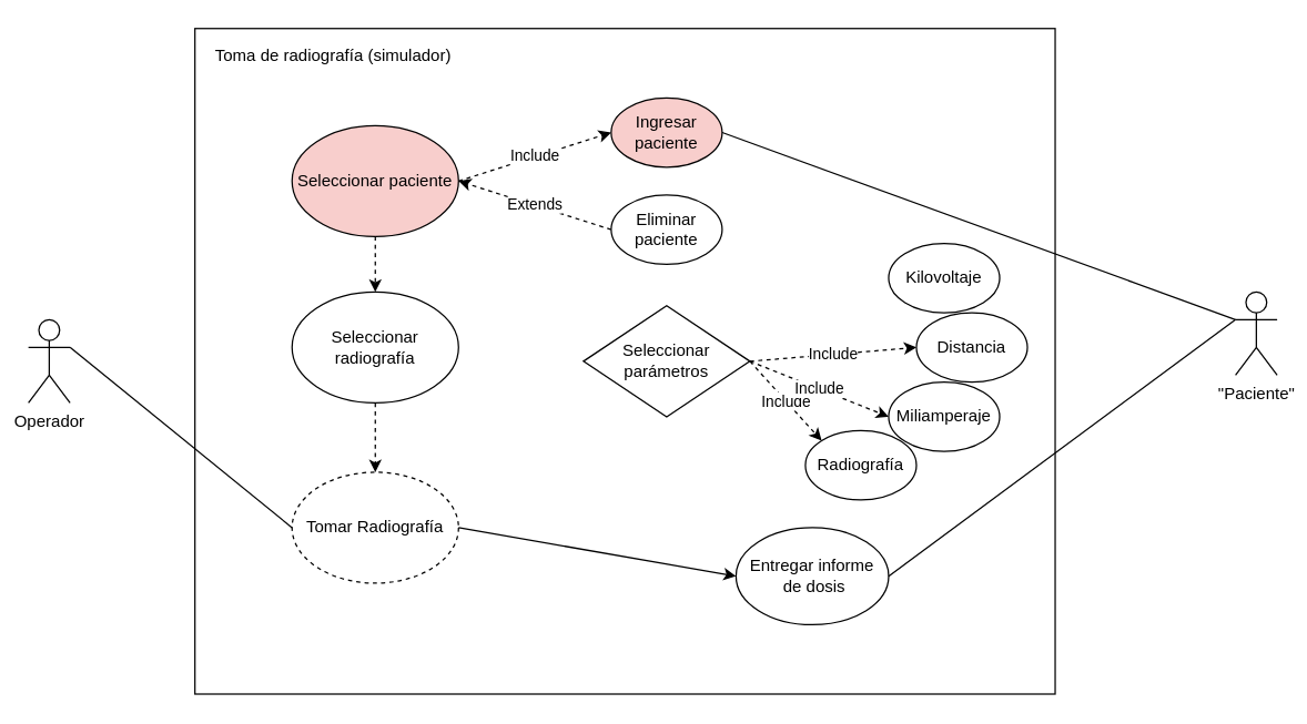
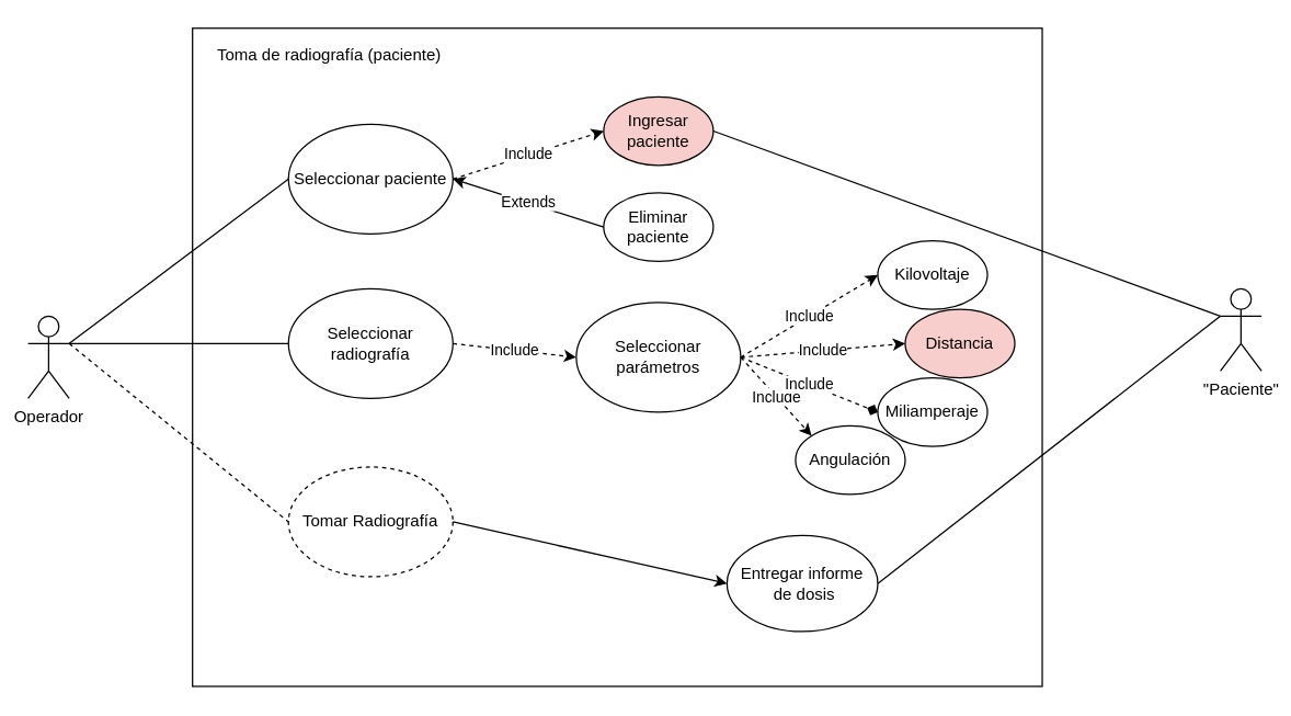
  <mxCell id="0" />
  <mxCell id="1" parent="0" />
  <mxCell id="2" value="Operador" style="shape=umlActor;verticalLabelPosition=bottom;verticalAlign=top;html=1;outlineConnect=0;" vertex="1" parent="1"><mxGeometry x="20" y="230" width="30" height="60" as="geometry" /></mxCell>
- <mxCell id="3" style="edgeStyle=orthogonalEdgeStyle;rounded=0;orthogonalLoop=1;jettySize=auto;html=1;exitX=0.5;exitY=1;exitDx=0;exitDy=0;entryX=0.5;entryY=0;entryDx=0;entryDy=0;dashed=1;" edge="1" parent="1" source="4" target="7"><mxGeometry relative="1" as="geometry" /></mxCell>
- <mxCell id="4" value="Seleccionar paciente" style="ellipse;whiteSpace=wrap;html=1;fillColor=#f8cecc;" vertex="1" parent="1"><mxGeometry x="210" y="90" width="120" height="80" as="geometry" /></mxCell>
+ <mxCell id="4" value="Seleccionar paciente" style="ellipse;whiteSpace=wrap;html=1;" vertex="1" parent="1"><mxGeometry x="210" y="90" width="120" height="80" as="geometry" /></mxCell>
  <mxCell id="5" value="Kilovoltaje" style="ellipse;whiteSpace=wrap;html=1;" vertex="1" parent="1"><mxGeometry x="640" y="175" width="80" height="50" as="geometry" /></mxCell>
- <mxCell id="6" style="edgeStyle=orthogonalEdgeStyle;rounded=0;orthogonalLoop=1;jettySize=auto;html=1;exitX=0.5;exitY=1;exitDx=0;exitDy=0;entryX=0.5;entryY=0;entryDx=0;entryDy=0;dashed=1;" edge="1" parent="1" source="7" target="24"><mxGeometry relative="1" as="geometry" /></mxCell>
  <mxCell id="7" value="Seleccionar radiografía" style="ellipse;whiteSpace=wrap;html=1;" vertex="1" parent="1"><mxGeometry x="210" y="210" width="120" height="80" as="geometry" /></mxCell>
- <mxCell id="8" value="Seleccionar parámetros" style="rhombus;whiteSpace=wrap;html=1;" vertex="1" parent="1"><mxGeometry x="420" y="220" width="120" height="80" as="geometry" /></mxCell>
+ <mxCell id="8" value="Seleccionar parámetros" style="ellipse;whiteSpace=wrap;html=1;" vertex="1" parent="1"><mxGeometry x="420" y="220" width="120" height="80" as="geometry" /></mxCell>
  <mxCell id="9" value="Ingresar paciente" style="ellipse;whiteSpace=wrap;html=1;fillColor=#f8cecc;" vertex="1" parent="1"><mxGeometry x="440" y="70" width="80" height="50" as="geometry" /></mxCell>
  <mxCell id="10" value="Miliamperaje" style="ellipse;whiteSpace=wrap;html=1;" vertex="1" parent="1"><mxGeometry x="640" y="275" width="80" height="50" as="geometry" /></mxCell>
- <mxCell id="11" value="Radiografía" style="ellipse;whiteSpace=wrap;html=1;" vertex="1" parent="1"><mxGeometry x="580" y="310" width="80" height="50" as="geometry" /></mxCell>
- <mxCell id="14" value="Distancia" style="ellipse;whiteSpace=wrap;html=1;" vertex="1" parent="1"><mxGeometry x="660" y="225" width="80" height="50" as="geometry" /></mxCell>
+ <mxCell id="11" value="Angulación" style="ellipse;whiteSpace=wrap;html=1;" vertex="1" parent="1"><mxGeometry x="580" y="310" width="80" height="50" as="geometry" /></mxCell>
+ <mxCell id="12" value="" style="endArrow=none;html=1;entryX=0;entryY=0.5;entryDx=0;entryDy=0;exitX=1;exitY=0.333;exitDx=0;exitDy=0;exitPerimeter=0;" edge="1" parent="1" source="2" target="4"><mxGeometry width="50" height="50" relative="1" as="geometry"><mxPoint x="400" y="360" as="sourcePoint" /><mxPoint x="450" y="310" as="targetPoint" /><Array as="points"><mxPoint x="130" y="190" /></Array></mxGeometry></mxCell>
+ <mxCell id="13" value="" style="endArrow=none;html=1;entryX=0;entryY=0.5;entryDx=0;entryDy=0;exitX=1;exitY=0.333;exitDx=0;exitDy=0;exitPerimeter=0;" edge="1" parent="1" source="2" target="7"><mxGeometry width="50" height="50" relative="1" as="geometry"><mxPoint x="60" y="270" as="sourcePoint" /><mxPoint x="220" y="140" as="targetPoint" /><Array as="points" /></mxGeometry></mxCell>
+ <mxCell id="14" value="Distancia" style="ellipse;whiteSpace=wrap;html=1;fillColor=#f8cecc;" vertex="1" parent="1"><mxGeometry x="660" y="225" width="80" height="50" as="geometry" /></mxCell>
+ <mxCell id="15" value="Include" style="endArrow=classic;html=1;dashed=1;exitX=1;exitY=0.5;exitDx=0;exitDy=0;entryX=0;entryY=0.5;entryDx=0;entryDy=0;" edge="1" parent="1" source="8" target="5"><mxGeometry width="50" height="50" relative="1" as="geometry"><mxPoint x="400" y="360" as="sourcePoint" /><mxPoint x="450" y="310" as="targetPoint" /></mxGeometry></mxCell>
  <mxCell id="16" value="Include" style="endArrow=classic;html=1;dashed=1;exitX=1;exitY=0.5;exitDx=0;exitDy=0;entryX=0;entryY=0.5;entryDx=0;entryDy=0;" edge="1" parent="1" source="8" target="14"><mxGeometry width="50" height="50" relative="1" as="geometry"><mxPoint x="340" y="390" as="sourcePoint" /><mxPoint x="390" y="325" as="targetPoint" /></mxGeometry></mxCell>
  <mxCell id="17" value="Include" style="endArrow=classic;html=1;dashed=1;exitX=1;exitY=0.5;exitDx=0;exitDy=0;entryX=0;entryY=0;entryDx=0;entryDy=0;" edge="1" parent="1" source="8" target="11"><mxGeometry width="50" height="50" relative="1" as="geometry"><mxPoint x="350" y="400" as="sourcePoint" /><mxPoint x="400" y="335" as="targetPoint" /></mxGeometry></mxCell>
- <mxCell id="18" value="Include" style="endArrow=classic;html=1;dashed=1;exitX=1;exitY=0.5;exitDx=0;exitDy=0;entryX=0;entryY=0.5;entryDx=0;entryDy=0;" edge="1" parent="1" source="8" target="10"><mxGeometry width="50" height="50" relative="1" as="geometry"><mxPoint x="360" y="410" as="sourcePoint" /><mxPoint x="410" y="345" as="targetPoint" /></mxGeometry></mxCell>
- <mxCell id="19" value="Toma de radiografía (simulador)" style="text;html=1;strokeColor=none;fillColor=none;align=center;verticalAlign=middle;whiteSpace=wrap;rounded=0;" vertex="1" parent="1"><mxGeometry x="150" y="30" width="180" height="20" as="geometry" /></mxCell>
+ <mxCell id="18" value="Include" style="endArrow=diamond;html=1;dashed=1;exitX=1;exitY=0.5;exitDx=0;exitDy=0;entryX=0;entryY=0.5;entryDx=0;entryDy=0;" edge="1" parent="1" source="8" target="10"><mxGeometry width="50" height="50" relative="1" as="geometry"><mxPoint x="360" y="410" as="sourcePoint" /><mxPoint x="410" y="345" as="targetPoint" /></mxGeometry></mxCell>
+ <mxCell id="19" value="Toma de radiografía (paciente)" style="text;html=1;strokeColor=none;fillColor=none;align=center;verticalAlign=middle;whiteSpace=wrap;rounded=0;" vertex="1" parent="1"><mxGeometry x="150" y="30" width="180" height="20" as="geometry" /></mxCell>
  <mxCell id="20" value="Include" style="endArrow=classic;html=1;dashed=1;exitX=1;exitY=0.5;exitDx=0;exitDy=0;entryX=0;entryY=0.5;entryDx=0;entryDy=0;" edge="1" parent="1" source="4" target="9"><mxGeometry width="50" height="50" relative="1" as="geometry"><mxPoint x="380" y="240" as="sourcePoint" /><mxPoint x="520" y="160" as="targetPoint" /></mxGeometry></mxCell>
- <mxCell id="21" value="Extends" style="endArrow=classic;html=1;dashed=1;entryX=1;entryY=0.5;entryDx=0;entryDy=0;exitX=0;exitY=0.5;exitDx=0;exitDy=0;" edge="1" parent="1" source="22" target="4"><mxGeometry width="50" height="50" relative="1" as="geometry"><mxPoint x="350" y="200" as="sourcePoint" /><mxPoint x="470" y="150" as="targetPoint" /><Array as="points" /></mxGeometry></mxCell>
+ <mxCell id="21" value="Extends" style="endArrow=classic;html=1;dashed=0;entryX=1;entryY=0.5;entryDx=0;entryDy=0;exitX=0;exitY=0.5;exitDx=0;exitDy=0;" edge="1" parent="1" source="22" target="4"><mxGeometry width="50" height="50" relative="1" as="geometry"><mxPoint x="350" y="200" as="sourcePoint" /><mxPoint x="470" y="150" as="targetPoint" /><Array as="points" /></mxGeometry></mxCell>
  <mxCell id="22" value="Eliminar paciente" style="ellipse;whiteSpace=wrap;html=1;" vertex="1" parent="1"><mxGeometry x="440" y="140" width="80" height="50" as="geometry" /></mxCell>
+ <mxCell id="23" value="Include" style="endArrow=classic;html=1;dashed=1;exitX=1;exitY=0.5;exitDx=0;exitDy=0;entryX=0;entryY=0.5;entryDx=0;entryDy=0;" edge="1" parent="1" source="7" target="8"><mxGeometry width="50" height="50" relative="1" as="geometry"><mxPoint x="420" y="350" as="sourcePoint" /><mxPoint x="470" y="300" as="targetPoint" /></mxGeometry></mxCell>
  <mxCell id="24" value="Tomar Radiografía" style="ellipse;whiteSpace=wrap;html=1;dashed=1;" vertex="1" parent="1"><mxGeometry x="210" y="340" width="120" height="80" as="geometry" /></mxCell>
- <mxCell id="25" value="" style="endArrow=none;html=1;exitX=1;exitY=0.333;exitDx=0;exitDy=0;exitPerimeter=0;entryX=0;entryY=0.5;entryDx=0;entryDy=0;" edge="1" parent="1" source="2" target="24"><mxGeometry width="50" height="50" relative="1" as="geometry"><mxPoint x="420" y="360" as="sourcePoint" /><mxPoint x="470" y="310" as="targetPoint" /></mxGeometry></mxCell>
+ <mxCell id="25" value="" style="endArrow=none;html=1;exitX=1;exitY=0.333;exitDx=0;exitDy=0;exitPerimeter=0;entryX=0;entryY=0.5;entryDx=0;entryDy=0;dashed=1;" edge="1" parent="1" source="2" target="24"><mxGeometry width="50" height="50" relative="1" as="geometry"><mxPoint x="420" y="360" as="sourcePoint" /><mxPoint x="470" y="310" as="targetPoint" /></mxGeometry></mxCell>
  <mxCell id="26" value="" style="rounded=0;whiteSpace=wrap;html=1;fillColor=none;" vertex="1" parent="1"><mxGeometry x="140" y="20" width="620" height="480" as="geometry" /></mxCell>
- <mxCell id="27" value="Entregar informe&lt;br&gt;&amp;nbsp;de dosis" style="ellipse;whiteSpace=wrap;html=1;" vertex="1" parent="1"><mxGeometry x="530" y="380" width="110" height="70" as="geometry" /></mxCell>
+ <mxCell id="27" value="Entregar informe&lt;br&gt;&amp;nbsp;de dosis" style="ellipse;whiteSpace=wrap;html=1;" vertex="1" parent="1"><mxGeometry x="530" y="390" width="110" height="70" as="geometry" /></mxCell>
  <mxCell id="28" value="" style="endArrow=classic;html=1;exitX=1;exitY=0.5;exitDx=0;exitDy=0;entryX=0;entryY=0.5;entryDx=0;entryDy=0;" edge="1" parent="1" source="24" target="27"><mxGeometry width="50" height="50" relative="1" as="geometry"><mxPoint x="420" y="330" as="sourcePoint" /><mxPoint x="470" y="280" as="targetPoint" /></mxGeometry></mxCell>
  <mxCell id="29" value="&quot;Paciente&quot;" style="shape=umlActor;verticalLabelPosition=bottom;verticalAlign=top;html=1;outlineConnect=0;fillColor=none;" vertex="1" parent="1"><mxGeometry x="890" y="210" width="30" height="60" as="geometry" /></mxCell>
  <mxCell id="30" value="" style="endArrow=none;html=1;entryX=0;entryY=0.333;entryDx=0;entryDy=0;entryPerimeter=0;exitX=1;exitY=0.5;exitDx=0;exitDy=0;" edge="1" parent="1" source="9" target="29"><mxGeometry width="50" height="50" relative="1" as="geometry"><mxPoint x="520" y="330" as="sourcePoint" /><mxPoint x="570" y="280" as="targetPoint" /></mxGeometry></mxCell>
  <mxCell id="31" value="" style="endArrow=none;html=1;entryX=0;entryY=0.333;entryDx=0;entryDy=0;entryPerimeter=0;exitX=1;exitY=0.5;exitDx=0;exitDy=0;" edge="1" parent="1" source="27" target="29"><mxGeometry width="50" height="50" relative="1" as="geometry"><mxPoint x="530" y="105" as="sourcePoint" /><mxPoint x="900" y="260" as="targetPoint" /></mxGeometry></mxCell>
